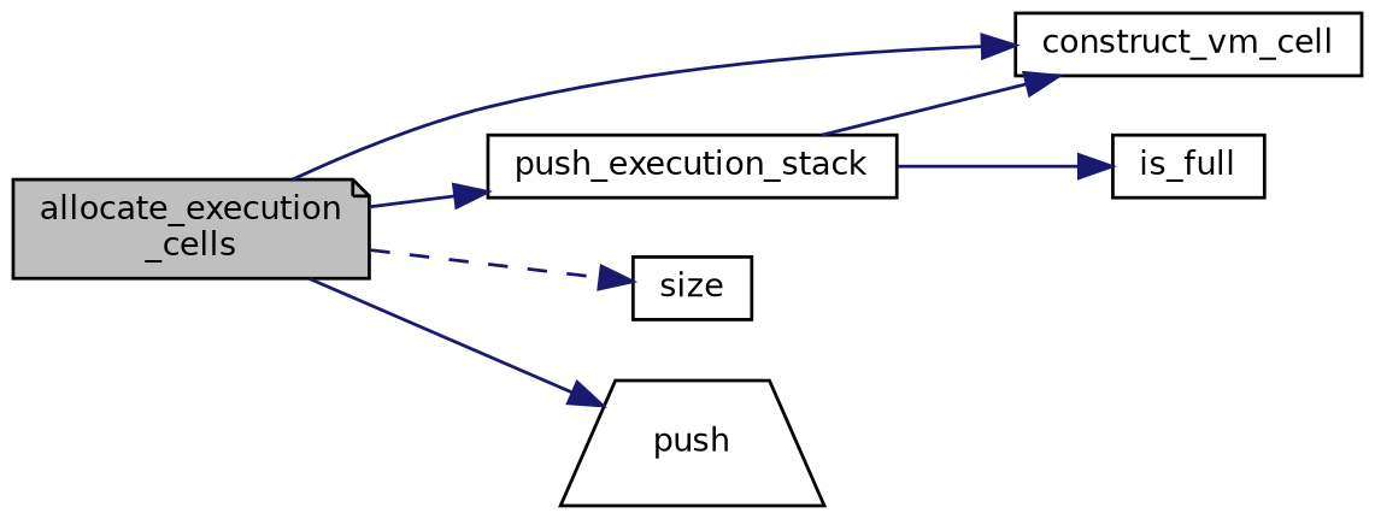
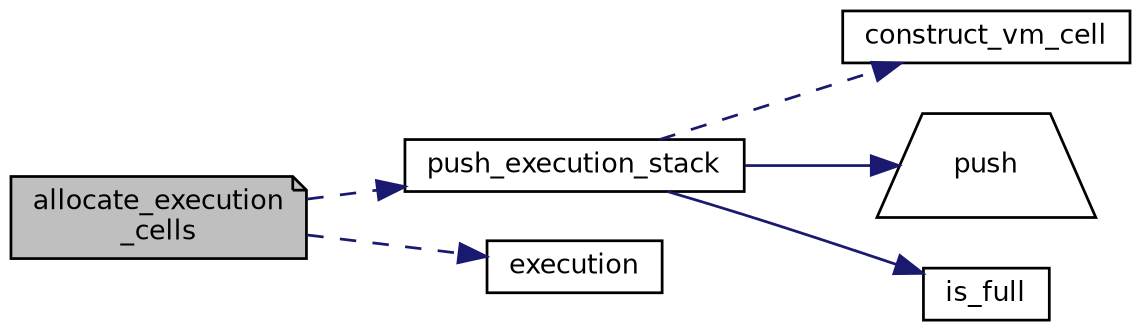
  digraph {
    rankdir=LR
    node [color=black fillcolor=white fontname=Helvetica fontsize=10 shape=box style=filled]
    edge [color=midnightblue fontname=Helvetica fontsize=10 labelfontname=Helvetica labelfontsize=10 style=solid]
    n1 [fillcolor=grey75 fontcolor=black height=0.2 label="allocate_execution\l_cells" shape=note width=0.4]
    n2 [height=0.2 label=construct_vm_cell width=0.4]
    n3 [height=0.2 label=push_execution_stack width=0.4]
-   n4 [height=0.2 label=size width=0.4]
+   n4 [height=0.2 label=execution width=0.4]
    n5 [height=0.2 label=push shape=trapezium width=0.4]
    n6 [height=0.2 label=is_full width=0.4]
-   n1 -> n2
-   n1 -> n3
+   n1 -> n3 [style=dashed]
    n1 -> n4 [style=dashed]
-   n3 -> n2
-   n1 -> n5
+   n3 -> n2 [style=dashed]
+   n3 -> n5
    n3 -> n6
  }
